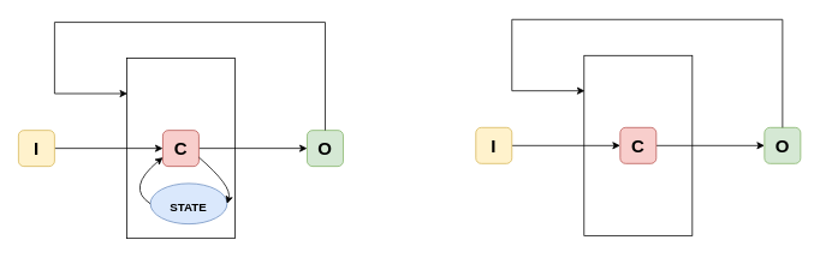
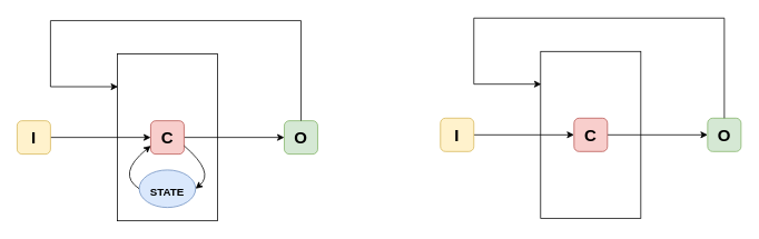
  <mxCell id="0" />
  <mxCell id="1" parent="0" />
  <mxCell id="2" value="" style="rounded=0;whiteSpace=wrap;html=1;" vertex="1" parent="1"><mxGeometry x="140" y="64" width="120" height="200" as="geometry" /></mxCell>
  <mxCell id="3" style="edgeStyle=orthogonalEdgeStyle;rounded=0;orthogonalLoop=1;jettySize=auto;html=1;exitX=1;exitY=0.5;exitDx=0;exitDy=0;entryX=0;entryY=0.5;entryDx=0;entryDy=0;fontSize=20;" edge="1" parent="1" source="4" target="6"><mxGeometry relative="1" as="geometry"><mxPoint x="80" y="254" as="targetPoint" /></mxGeometry></mxCell>
  <mxCell id="4" value="&lt;b&gt;I&lt;/b&gt;" style="rounded=1;whiteSpace=wrap;html=1;fontSize=20;fillColor=#fff2cc;strokeColor=#d6b656;" vertex="1" parent="1"><mxGeometry x="20" y="144" width="40" height="40" as="geometry" /></mxCell>
  <mxCell id="5" style="edgeStyle=orthogonalEdgeStyle;rounded=0;orthogonalLoop=1;jettySize=auto;html=1;exitX=1;exitY=0.5;exitDx=0;exitDy=0;entryX=0;entryY=0.5;entryDx=0;entryDy=0;fontSize=20;" edge="1" parent="1" source="6" target="7"><mxGeometry relative="1" as="geometry" /></mxCell>
  <mxCell id="6" value="&lt;b&gt;C&lt;/b&gt;" style="rounded=1;whiteSpace=wrap;html=1;fontSize=20;fillColor=#f8cecc;strokeColor=#b85450;" vertex="1" parent="1"><mxGeometry x="180" y="144" width="40" height="40" as="geometry" /></mxCell>
  <mxCell id="7" value="&lt;b&gt;O&lt;/b&gt;" style="rounded=1;whiteSpace=wrap;html=1;fontSize=20;fillColor=#d5e8d4;strokeColor=#82b366;" vertex="1" parent="1"><mxGeometry x="340" y="144" width="40" height="40" as="geometry" /></mxCell>
  <mxCell id="8" style="edgeStyle=orthogonalEdgeStyle;rounded=0;orthogonalLoop=1;jettySize=auto;html=1;exitX=0.5;exitY=0;exitDx=0;exitDy=0;entryX=0.006;entryY=0.196;entryDx=0;entryDy=0;entryPerimeter=0;" edge="1" parent="1" source="7" target="2"><mxGeometry relative="1" as="geometry"><mxPoint x="360" y="164" as="sourcePoint" /><mxPoint x="130" y="104" as="targetPoint" /><Array as="points"><mxPoint x="360" y="24" /><mxPoint x="60" y="24" /><mxPoint x="60" y="103" /></Array></mxGeometry></mxCell>
- <mxCell id="9" value="&lt;font style=&quot;font-size: 13px;&quot;&gt;STATE&lt;/font&gt;" style="ellipse;whiteSpace=wrap;html=1;fontSize=20;fontStyle=1;fillColor=#dae8fc;strokeColor=#6c8ebf;" vertex="1" parent="1"><mxGeometry x="166.25" y="203" width="85" height="45" as="geometry" /></mxCell>
+ <mxCell id="9" value="&lt;font style=&quot;font-size: 13px;&quot;&gt;STATE&lt;/font&gt;" style="ellipse;whiteSpace=wrap;html=1;fontSize=20;fontStyle=1;fillColor=#dae8fc;strokeColor=#6c8ebf;" vertex="1" parent="1"><mxGeometry x="166.25" y="203" width="67.5" height="45" as="geometry" /></mxCell>
  <mxCell id="10" value="" style="curved=1;endArrow=classic;html=1;rounded=0;entryX=1;entryY=0.5;entryDx=0;entryDy=0;exitX=1;exitY=0.75;exitDx=0;exitDy=0;" edge="1" parent="1" source="6" target="9"><mxGeometry width="50" height="50" relative="1" as="geometry"><mxPoint x="469.25" y="320" as="sourcePoint" /><mxPoint x="383" y="319.5" as="targetPoint" /><Array as="points"><mxPoint x="257" y="206" /></Array></mxGeometry></mxCell>
  <mxCell id="11" value="" style="curved=1;endArrow=classic;html=1;rounded=0;entryX=0;entryY=0.75;entryDx=0;entryDy=0;exitX=0;exitY=0.5;exitDx=0;exitDy=0;" edge="1" parent="1" source="9" target="6"><mxGeometry width="50" height="50" relative="1" as="geometry"><mxPoint x="37" y="287" as="sourcePoint" /><mxPoint x="87" y="237" as="targetPoint" /><Array as="points"><mxPoint x="139" y="208" /></Array></mxGeometry></mxCell>
  <mxCell id="12" value="" style="rounded=0;whiteSpace=wrap;html=1;" vertex="1" parent="1"><mxGeometry x="647" y="60.91" width="120" height="200" as="geometry" /></mxCell>
  <mxCell id="13" style="edgeStyle=orthogonalEdgeStyle;rounded=0;orthogonalLoop=1;jettySize=auto;html=1;exitX=1;exitY=0.5;exitDx=0;exitDy=0;entryX=0;entryY=0.5;entryDx=0;entryDy=0;fontSize=20;" edge="1" source="14" target="16" parent="1"><mxGeometry relative="1" as="geometry"><mxPoint x="587" y="250.91" as="targetPoint" /></mxGeometry></mxCell>
  <mxCell id="14" value="&lt;b&gt;I&lt;/b&gt;" style="rounded=1;whiteSpace=wrap;html=1;fontSize=20;fillColor=#fff2cc;strokeColor=#d6b656;" vertex="1" parent="1"><mxGeometry x="527" y="140.91" width="40" height="40" as="geometry" /></mxCell>
  <mxCell id="15" style="edgeStyle=orthogonalEdgeStyle;rounded=0;orthogonalLoop=1;jettySize=auto;html=1;exitX=1;exitY=0.5;exitDx=0;exitDy=0;entryX=0;entryY=0.5;entryDx=0;entryDy=0;fontSize=20;" edge="1" source="16" target="17" parent="1"><mxGeometry relative="1" as="geometry" /></mxCell>
  <mxCell id="16" value="&lt;b&gt;C&lt;/b&gt;" style="rounded=1;whiteSpace=wrap;html=1;fontSize=20;fillColor=#f8cecc;strokeColor=#b85450;" vertex="1" parent="1"><mxGeometry x="687" y="140.91" width="40" height="40" as="geometry" /></mxCell>
  <mxCell id="17" value="&lt;b&gt;O&lt;/b&gt;" style="rounded=1;whiteSpace=wrap;html=1;fontSize=20;fillColor=#d5e8d4;strokeColor=#82b366;" vertex="1" parent="1"><mxGeometry x="847" y="140.91" width="40" height="40" as="geometry" /></mxCell>
  <mxCell id="18" style="edgeStyle=orthogonalEdgeStyle;rounded=0;orthogonalLoop=1;jettySize=auto;html=1;exitX=0.5;exitY=0;exitDx=0;exitDy=0;entryX=0.006;entryY=0.196;entryDx=0;entryDy=0;entryPerimeter=0;" edge="1" source="17" target="12" parent="1"><mxGeometry relative="1" as="geometry"><mxPoint x="867" y="160.91" as="sourcePoint" /><mxPoint x="637" y="100.91" as="targetPoint" /><Array as="points"><mxPoint x="867" y="20.91" /><mxPoint x="567" y="20.91" /><mxPoint x="567" y="99.91" /></Array></mxGeometry></mxCell>
